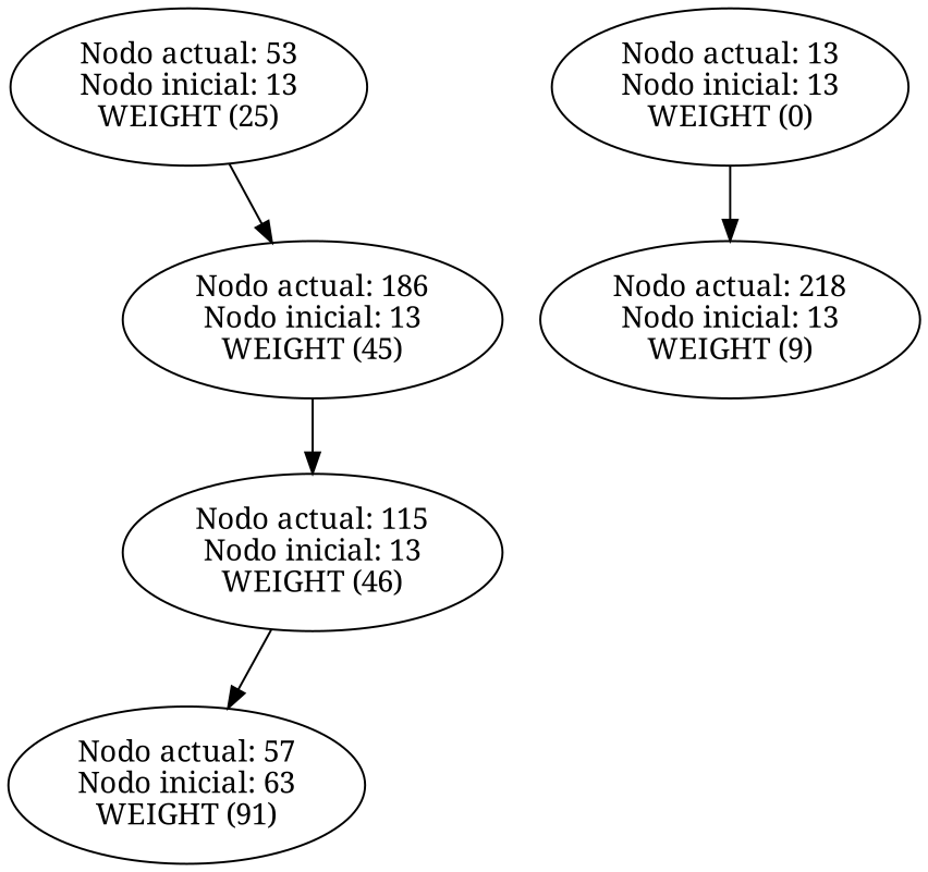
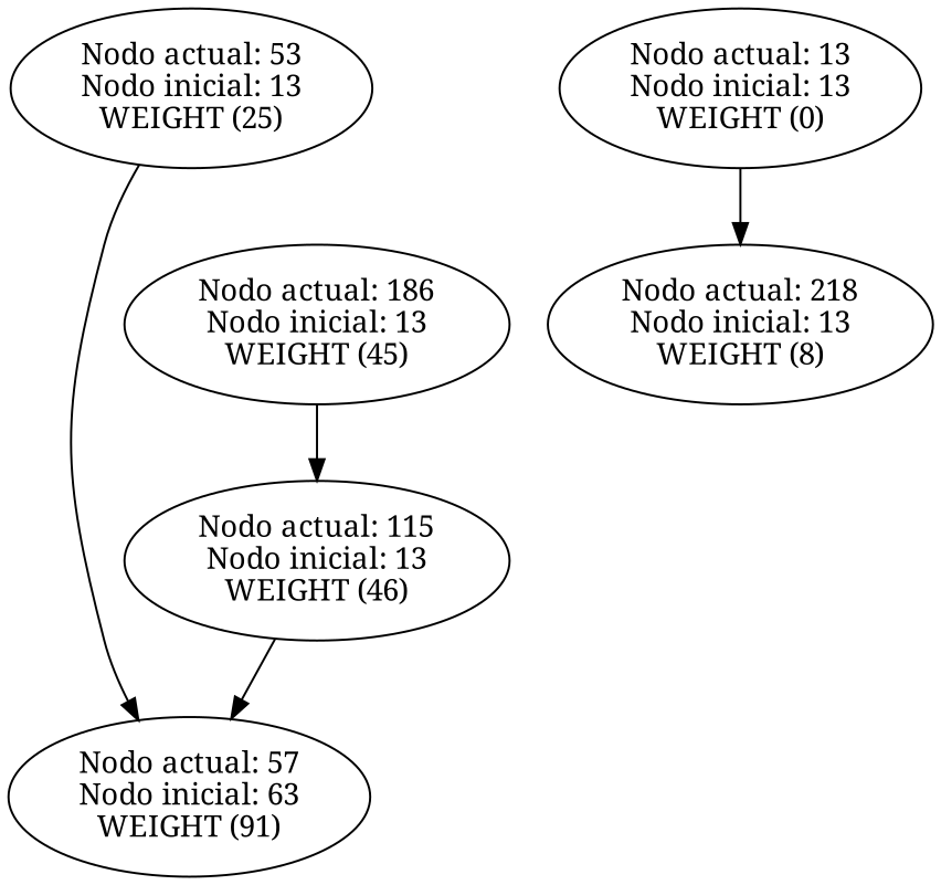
  digraph {
    fontname="Noto Serif"
    node [fontname="Noto Serif"]
    edge [fontname="Noto Serif"]
    n1 [label="Nodo actual: 57\nNodo inicial: 63\nWEIGHT (91)"]
    n2 [label="Nodo actual: 115\nNodo inicial: 13\nWEIGHT (46)"]
    n3 [label="Nodo actual: 186\nNodo inicial: 13\nWEIGHT (45)"]
    n4 [label="Nodo actual: 53\nNodo inicial: 13\nWEIGHT (25)"]
-   n5 [label="Nodo actual: 218\nNodo inicial: 13\nWEIGHT (9)"]
+   n5 [label="Nodo actual: 218\nNodo inicial: 13\nWEIGHT (8)"]
    n6 [label="Nodo actual: 13\nNodo inicial: 13\nWEIGHT (0)"]
    n2 -> n1
    n3 -> n2
-   n4 -> n3
+   n4 -> n1
    n6 -> n5
  }
